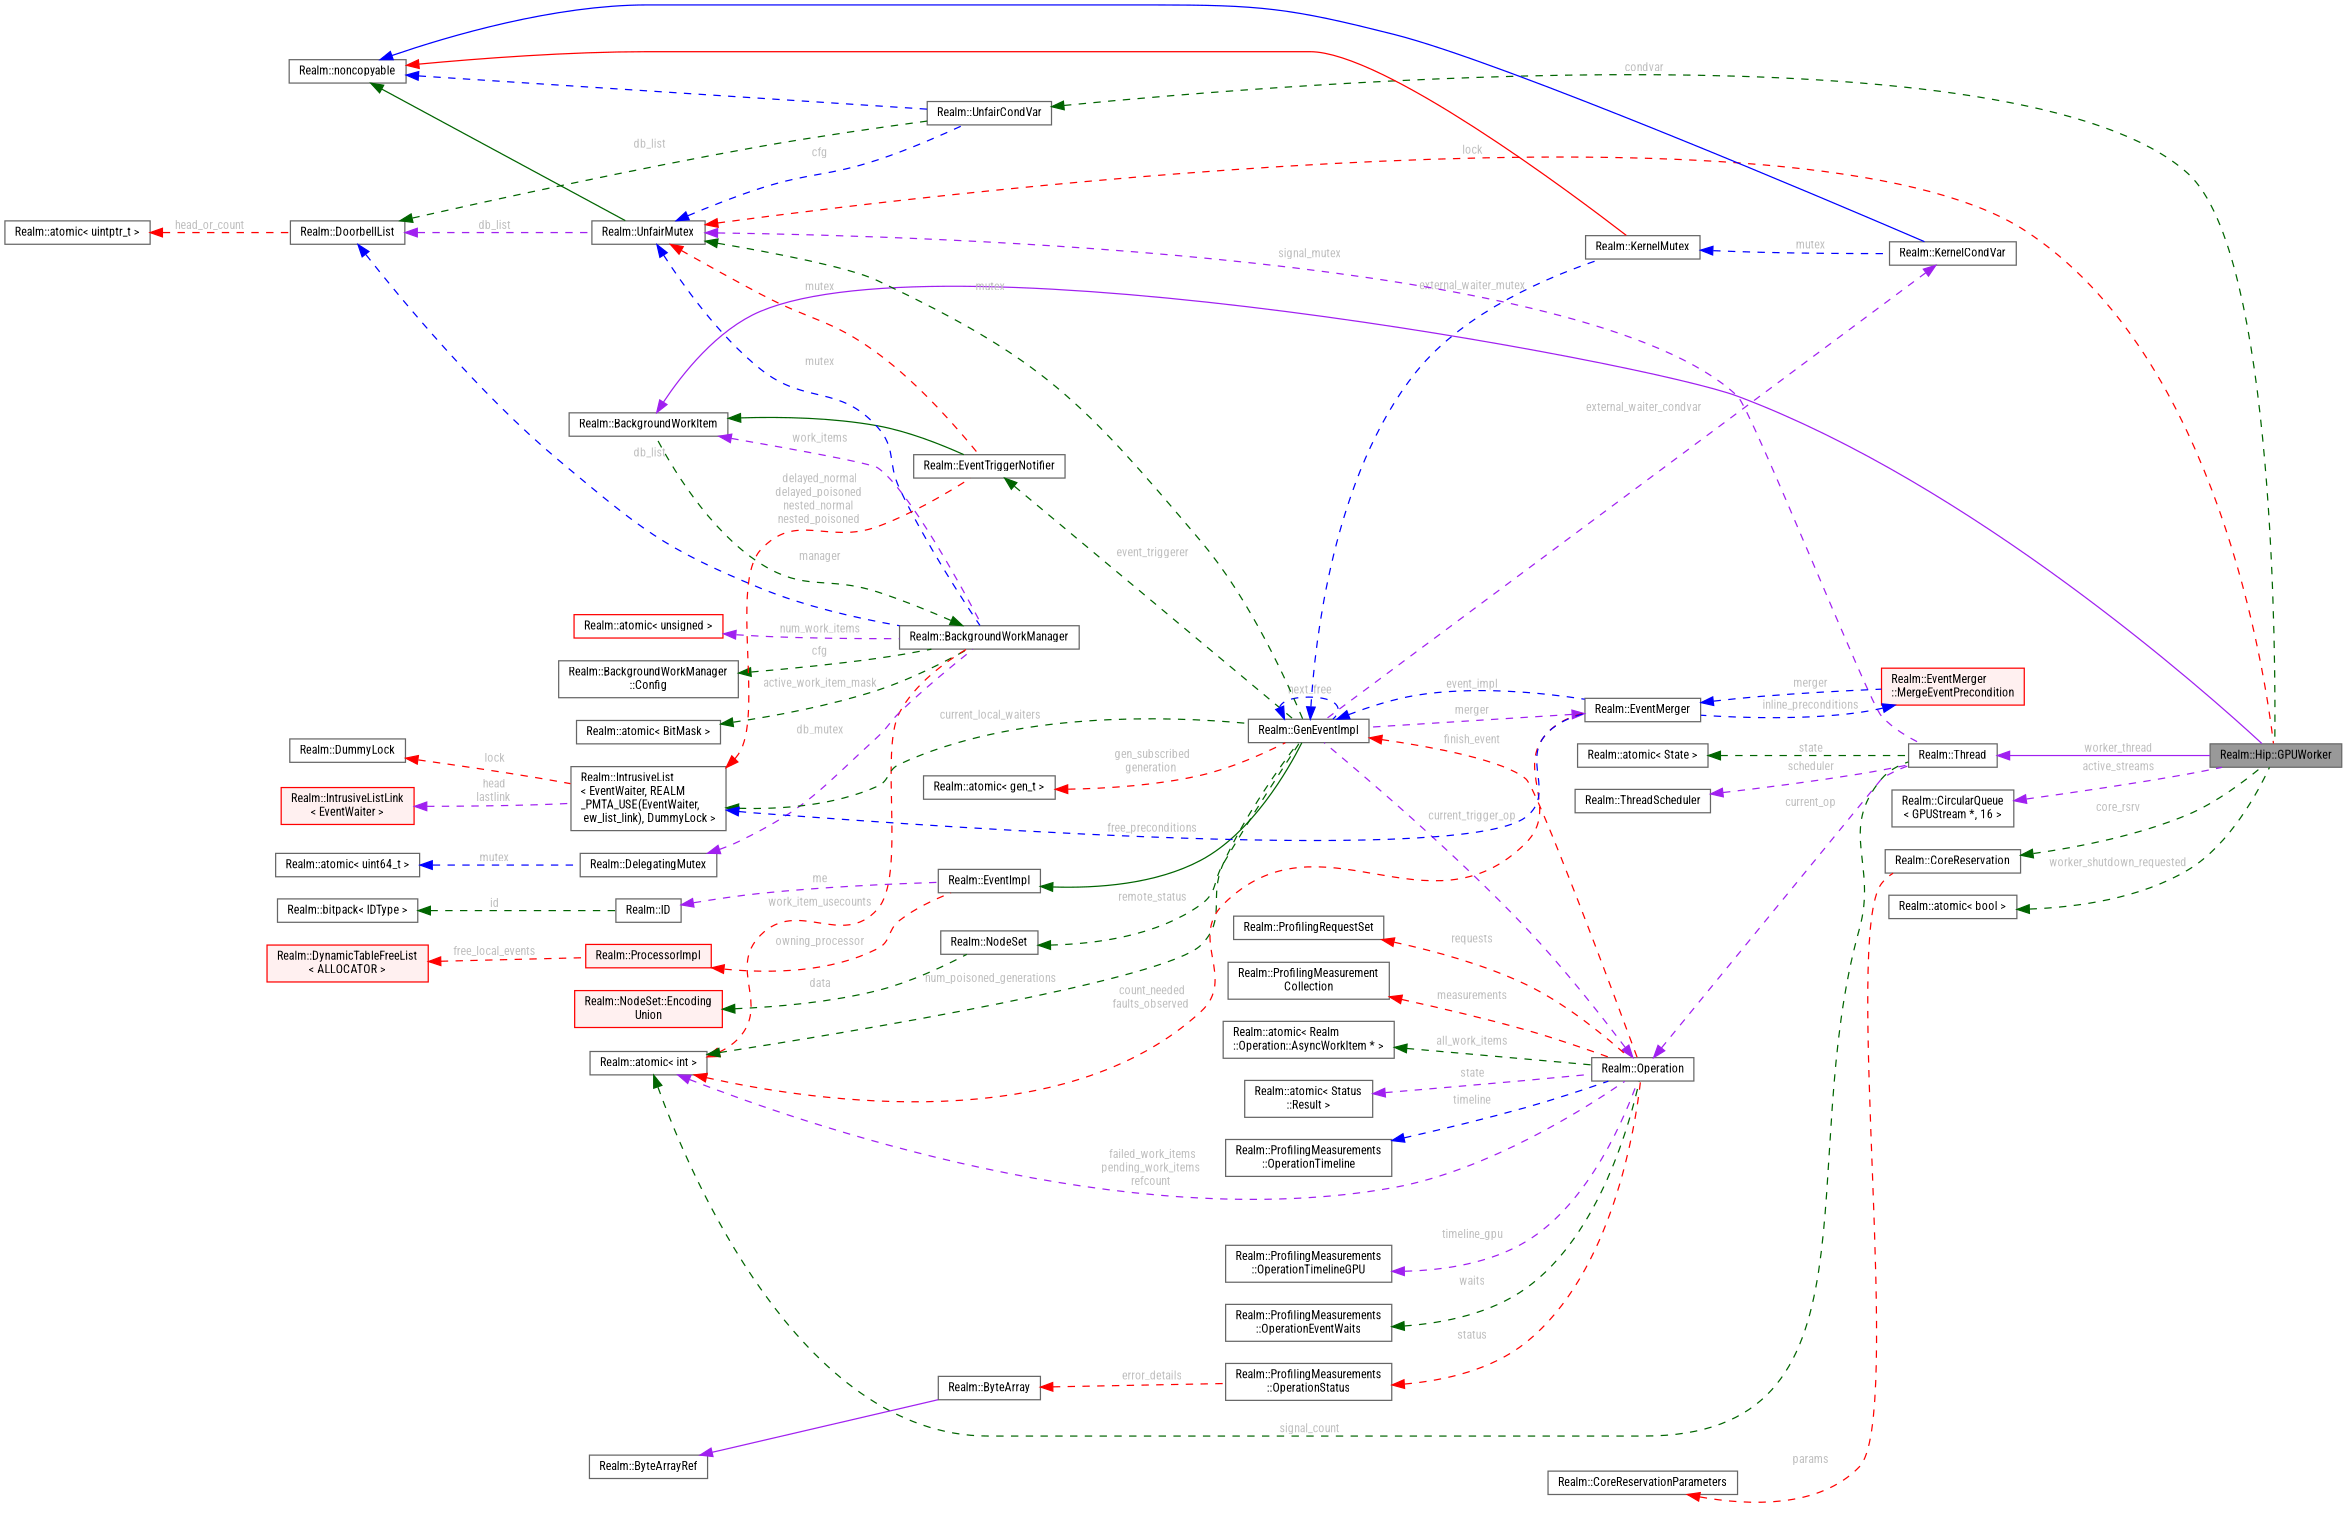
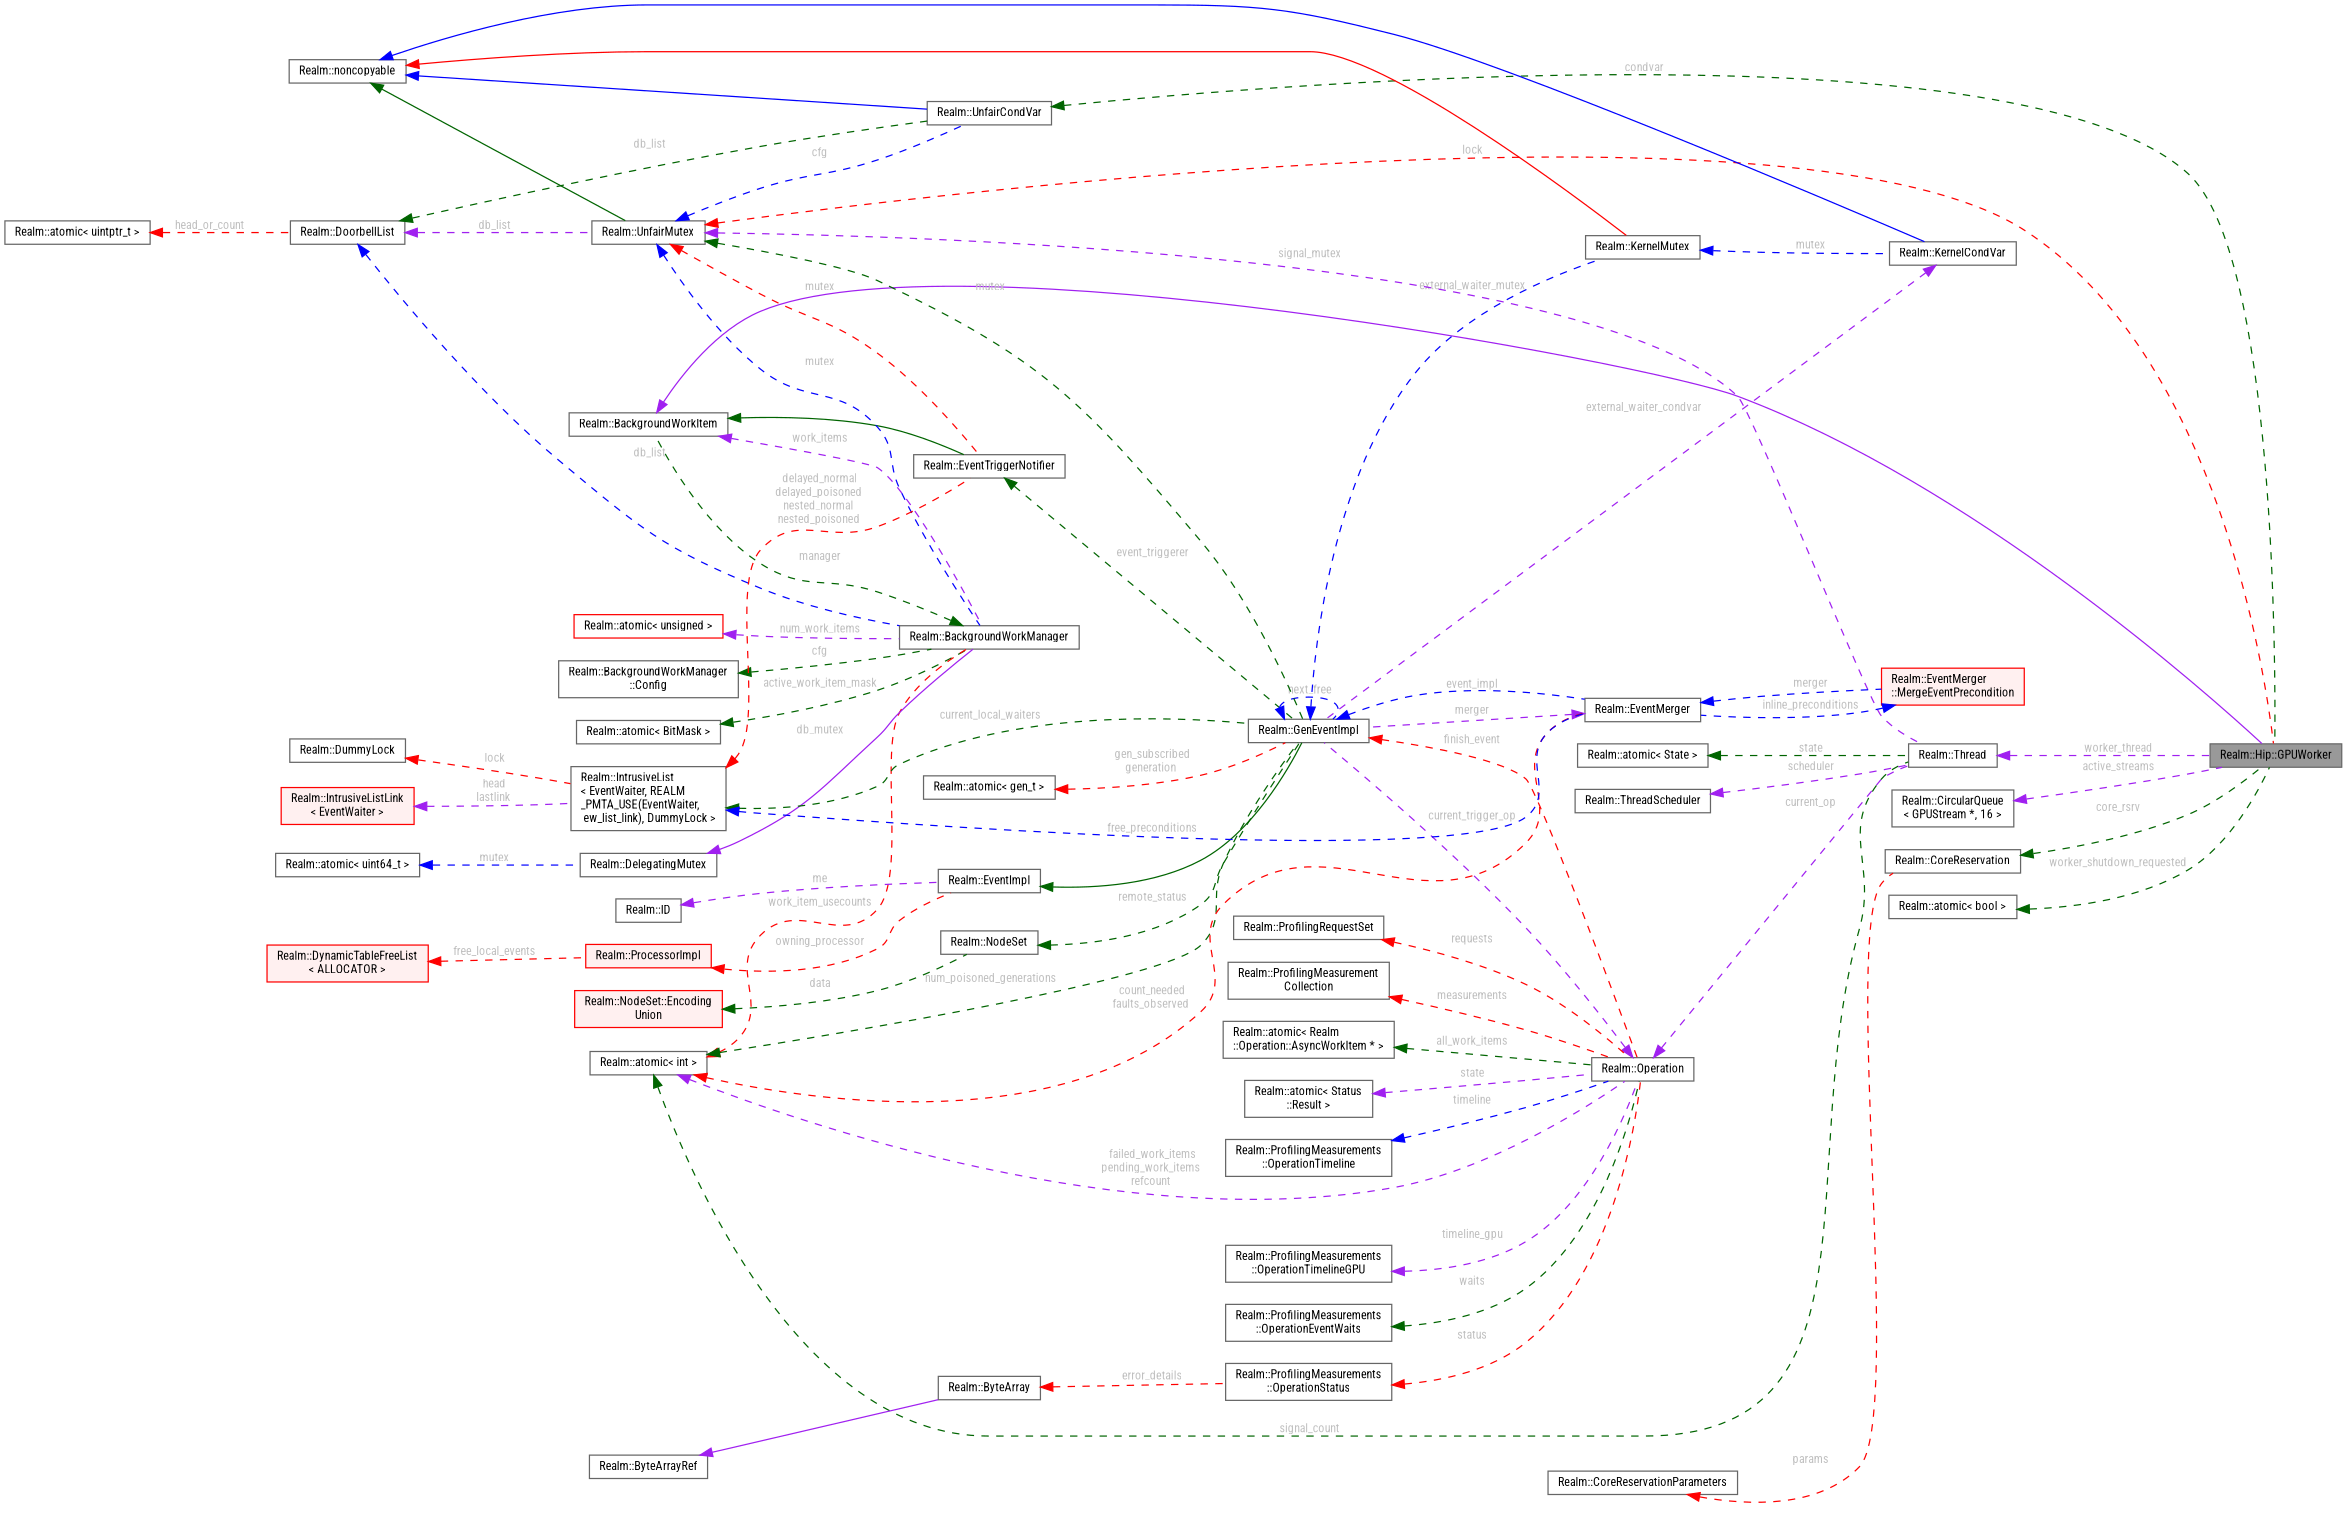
  digraph {
    fontname="Roboto Condensed"
    rankdir=LR
    node [color=gray40 fillcolor=white fontname="Roboto Condensed" fontsize=10 shape=box style=filled]
    edge [color=darkgreen dir=back fontname="Roboto Condensed" fontsize=10 labelfontname=Helvetica labelfontsize=10 style=dashed fontcolor=grey]
    n1 [fillcolor=grey60 fontcolor=black height=0.2 label="Realm::Hip::GPUWorker" width=0.4]
    n2 [height=0.2 label="Realm::BackgroundWorkItem" width=0.4]
    n3 [height=0.2 label="Realm::BackgroundWorkManager" width=0.4]
    n4 [height=0.2 label="Realm::EventTriggerNotifier" width=0.4]
    n5 [height=0.2 label="Realm::GenEventImpl" width=0.4]
    n6 [height=0.2 label="Realm::BackgroundWorkManager\l::Config" width=0.4]
    n7 [height=0.2 label="Realm::UnfairMutex" width=0.4]
    n8 [height=0.2 label="Realm::UnfairCondVar" width=0.4]
    n9 [height=0.2 label="Realm::Thread" width=0.4]
    n10 [height=0.2 label="Realm::KernelMutex" width=0.4]
    n11 [height=0.2 label="Realm::Operation" width=0.4]
    n12 [height=0.2 label="Realm::EventMerger" width=0.4]
    n13 [height=0.2 label="Realm::noncopyable" width=0.4]
    n14 [height=0.2 label="Realm::KernelCondVar" width=0.4]
    n15 [height=0.2 label="Realm::DoorbellList" width=0.4]
    n16 [height=0.2 label="Realm::atomic\< uintptr_t \>" width=0.4]
    n17 [color=red height=0.2 label="Realm::atomic\< unsigned \>" width=0.4]
    n18 [height=0.2 label="Realm::atomic\< BitMask \>" width=0.4]
    n19 [height=0.2 label="Realm::atomic\< int \>" width=0.4]
    n20 [color=red fillcolor="#FFF0F0" height=0.2 label="Realm::EventMerger\l::MergeEventPrecondition" width=0.4]
    n21 [height=0.2 label="Realm::DelegatingMutex" width=0.4]
    n22 [height=0.2 label="Realm::atomic\< uint64_t \>" width=0.4]
    n23 [height=0.2 label="Realm::CircularQueue\l\< GPUStream *, 16 \>" width=0.4]
    n24 [height=0.2 label="Realm::CoreReservation" width=0.4]
    n25 [height=0.2 label="Realm::CoreReservationParameters" width=0.4]
    n26 [height=0.2 label="Realm::atomic\< State \>" width=0.4]
    n27 [height=0.2 label="Realm::ThreadScheduler" width=0.4]
    n28 [height=0.2 label="Realm::EventImpl" width=0.4]
    n29 [height=0.2 label="Realm::ID" width=0.4]
-   n30 [height=0.2 label="Realm::bitpack\< IDType \>" width=0.4]
    n31 [color=red fillcolor="#FFF0F0" height=0.2 label="Realm::ProcessorImpl" width=0.4]
    n32 [color=red fillcolor="#FFF0F0" height=0.2 label="Realm::DynamicTableFreeList\l\< ALLOCATOR \>" width=0.4]
    n33 [height=0.2 label="Realm::atomic\< gen_t \>" width=0.4]
    n34 [height=0.2 label="Realm::IntrusiveList\l\< EventWaiter, REALM\l_PMTA_USE(EventWaiter,\l ew_list_link), DummyLock \>" width=0.4]
    n35 [height=0.2 label="Realm::DummyLock" width=0.4]
    n36 [color=red fillcolor="#FFF0F0" height=0.2 label="Realm::IntrusiveListLink\l\< EventWaiter \>" width=0.4]
    n37 [height=0.2 label="Realm::NodeSet" width=0.4]
    n38 [color=red fillcolor="#FFF0F0" height=0.2 label="Realm::NodeSet::Encoding\lUnion" width=0.4]
    n39 [height=0.2 label="Realm::atomic\< Status\l::Result \>" width=0.4]
    n40 [height=0.2 label="Realm::ProfilingMeasurements\l::OperationStatus" width=0.4]
    n41 [height=0.2 label="Realm::ByteArray" width=0.4]
    n42 [height=0.2 label="Realm::ByteArrayRef" width=0.4]
    n43 [height=0.2 label="Realm::ProfilingMeasurements\l::OperationTimeline" width=0.4]
    n44 [height=0.2 label="Realm::ProfilingMeasurements\l::OperationTimelineGPU" width=0.4]
    n45 [height=0.2 label="Realm::ProfilingMeasurements\l::OperationEventWaits" width=0.4]
    n46 [height=0.2 label="Realm::ProfilingRequestSet" width=0.4]
    n47 [height=0.2 label="Realm::ProfilingMeasurement\lCollection" width=0.4]
    n48 [height=0.2 label="Realm::atomic\< Realm\l::Operation::AsyncWorkItem * \>" width=0.4]
    n49 [height=0.2 label="Realm::atomic\< bool \>" width=0.4]
    n2 -> n1 [color=purple style=solid fontcolor=""]
    n2 -> n3 [color=purple label=" work_items"]
    n2 -> n4 [style=solid fontcolor=""]
    n3 -> n2 [label=" manager"]
    n4 -> n5 [label=" event_triggerer"]
    n5 -> n5 [color=blue label=" next_free"]
    n5 -> n10 [color=blue label=" external_waiter_mutex"]
    n5 -> n11 [color=red label=" finish_event"]
    n5 -> n12 [color=blue label=" event_impl"]
    n6 -> n3 [label=" cfg"]
    n7 -> n1 [color=red label=" lock"]
    n7 -> n3 [color=blue label=" mutex"]
    n7 -> n4 [color=red label=" mutex"]
    n7 -> n5 [label=" mutex"]
    n7 -> n8 [color=blue label=" cfg"]
    n7 -> n9 [color=purple label=" signal_mutex"]
    n8 -> n1 [label=" condvar"]
-   n9 -> n1 [color=purple label=" worker_thread" style=solid]
+   n9 -> n1 [color=purple label=" worker_thread"]
    n10 -> n14 [color=blue label=" mutex"]
    n11 -> n5 [color=purple label=" current_trigger_op"]
    n11 -> n9 [color=purple label=" current_op"]
    n12 -> n5 [color=purple label=" merger"]
    n12 -> n20 [color=blue label=" merger"]
    n13 -> n7 [style=solid fontcolor=""]
-   n13 -> n8 [color=blue fontcolor=""]
+   n13 -> n8 [color=blue style=solid fontcolor=""]
    n13 -> n10 [color=red style=solid fontcolor=""]
    n13 -> n14 [color=blue style=solid fontcolor=""]
    n14 -> n5 [color=purple label=" external_waiter_condvar"]
    n15 -> n3 [color=blue label=" db_list"]
    n15 -> n7 [color=purple label=" db_list"]
    n15 -> n8 [label=" db_list"]
    n16 -> n15 [color=red label=" head_or_count"]
    n17 -> n3 [color=purple label=" num_work_items"]
    n18 -> n3 [label=" active_work_item_mask"]
    n19 -> n3 [color=red label=" work_item_usecounts"]
    n19 -> n5 [label=" num_poisoned_generations"]
    n19 -> n9 [label=" signal_count"]
    n19 -> n11 [color=purple label=" failed_work_items\npending_work_items\nrefcount"]
    n19 -> n12 [color=red label=" count_needed\nfaults_observed"]
    n20 -> n12 [color=blue label=" inline_preconditions"]
-   n21 -> n3 [color=purple label=" db_mutex"]
+   n21 -> n3 [color=purple label=" db_mutex" style=solid]
    n22 -> n21 [color=blue label=" mutex"]
    n23 -> n1 [color=purple label=" active_streams"]
    n24 -> n1 [label=" core_rsrv"]
    n25 -> n24 [color=red label=" params"]
    n26 -> n9 [label=" state"]
    n27 -> n9 [color=purple label=" scheduler"]
    n28 -> n5 [style=solid fontcolor=""]
    n29 -> n28 [color=purple label=" me"]
-   n30 -> n29 [label=" id"]
    n31 -> n28 [color=red label=" owning_processor"]
    n32 -> n31 [color=red label=" free_local_events"]
    n33 -> n5 [color=red label=" gen_subscribed\ngeneration"]
    n34 -> n4 [color=red label=" delayed_normal\ndelayed_poisoned\nnested_normal\nnested_poisoned"]
    n34 -> n5 [label=" current_local_waiters"]
    n34 -> n12 [color=blue label=" free_preconditions"]
    n35 -> n34 [color=red label=" lock"]
    n36 -> n34 [color=purple label=" head\nlastlink"]
    n37 -> n5 [label=" remote_status"]
    n38 -> n37 [label=" data"]
    n39 -> n11 [color=purple label=" state"]
    n40 -> n11 [color=red label=" status"]
    n41 -> n40 [color=red label=" error_details"]
    n42 -> n41 [color=purple style=solid fontcolor=""]
    n43 -> n11 [color=blue label=" timeline"]
    n44 -> n11 [color=purple label=" timeline_gpu"]
    n45 -> n11 [label=" waits"]
    n46 -> n11 [color=red label=" requests"]
    n47 -> n11 [color=red label=" measurements"]
    n48 -> n11 [label=" all_work_items"]
    n49 -> n1 [label=" worker_shutdown_requested"]
  }
